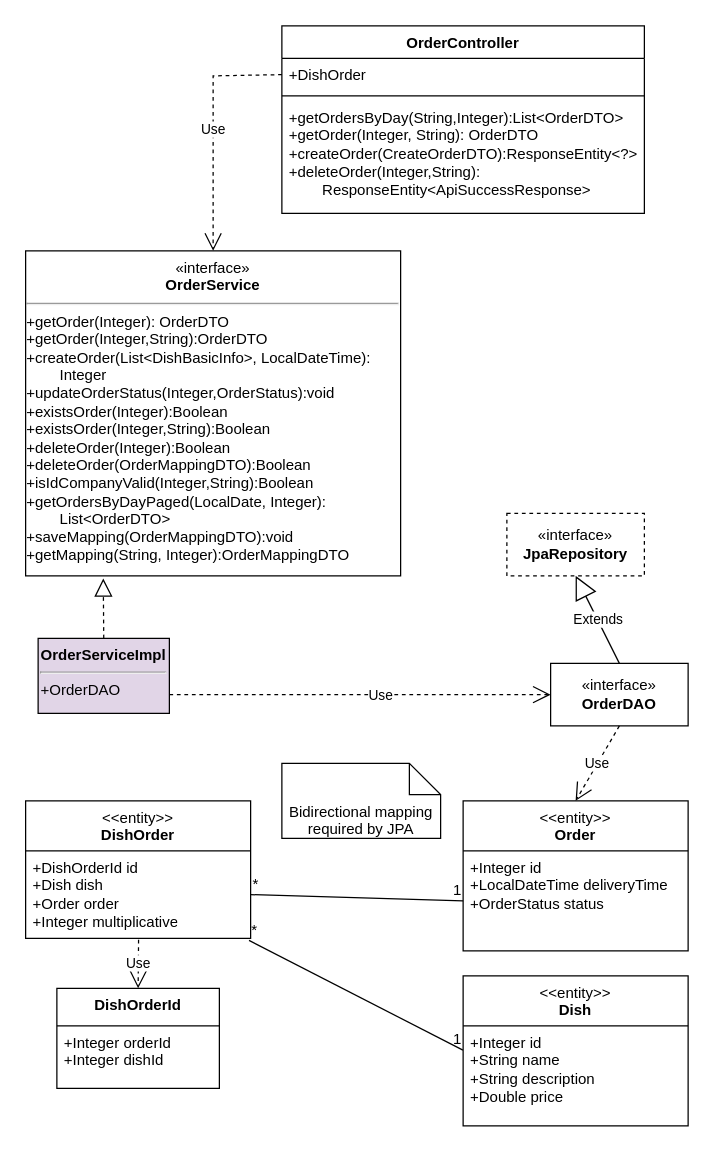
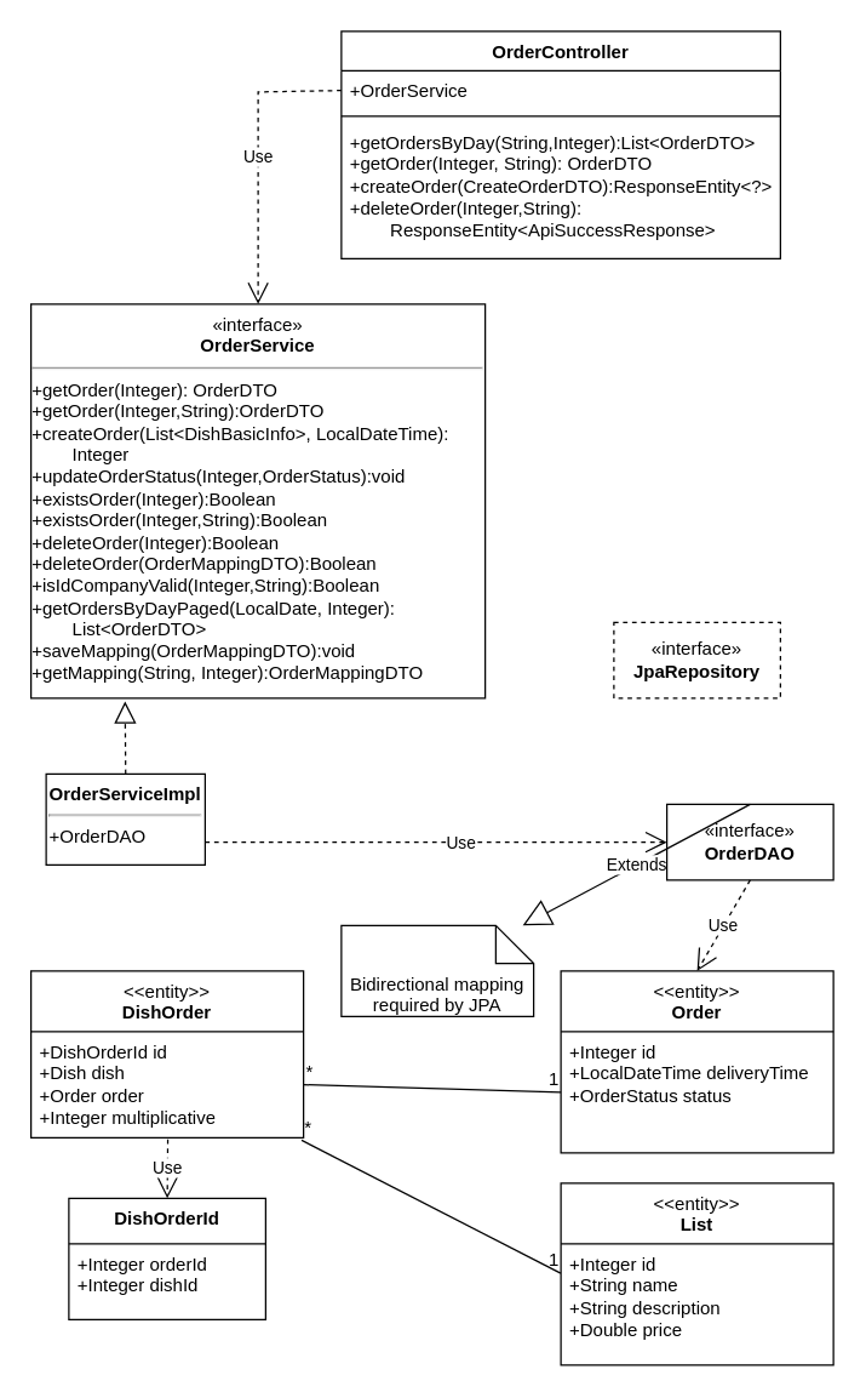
  <mxCell id="0" />
  <mxCell id="1" parent="0" />
  <mxCell id="2" value="OrderController" style="swimlane;fontStyle=1;align=center;verticalAlign=top;childLayout=stackLayout;horizontal=1;startSize=26;horizontalStack=0;resizeParent=1;resizeParentMax=0;resizeLast=0;collapsible=1;marginBottom=0;whiteSpace=wrap;html=1;" vertex="1" parent="1"><mxGeometry x="225" y="20" width="290" height="150" as="geometry" /></mxCell>
- <mxCell id="3" value="+DishOrder" style="text;strokeColor=none;fillColor=none;align=left;verticalAlign=top;spacingLeft=4;spacingRight=4;overflow=hidden;rotatable=0;points=[[0,0.5],[1,0.5]];portConstraint=eastwest;whiteSpace=wrap;html=1;" vertex="1" parent="2"><mxGeometry y="26" width="290" height="26" as="geometry" /></mxCell>
+ <mxCell id="3" value="+OrderService" style="text;strokeColor=none;fillColor=none;align=left;verticalAlign=top;spacingLeft=4;spacingRight=4;overflow=hidden;rotatable=0;points=[[0,0.5],[1,0.5]];portConstraint=eastwest;whiteSpace=wrap;html=1;" vertex="1" parent="2"><mxGeometry y="26" width="290" height="26" as="geometry" /></mxCell>
  <mxCell id="4" value="" style="line;strokeWidth=1;fillColor=none;align=left;verticalAlign=middle;spacingTop=-1;spacingLeft=3;spacingRight=3;rotatable=0;labelPosition=right;points=[];portConstraint=eastwest;strokeColor=inherit;" vertex="1" parent="2"><mxGeometry y="52" width="290" height="8" as="geometry" /></mxCell>
  <mxCell id="5" value="+getOrdersByDay(String,Integer):List&amp;lt;OrderDTO&amp;gt;&lt;div&gt;+getOrder(Integer, String): OrderDTO&lt;/div&gt;&lt;div&gt;+createOrder(CreateOrderDTO):ResponseEntity&amp;lt;?&amp;gt;&lt;/div&gt;&lt;div&gt;+deleteOrder(Integer,String):&lt;/div&gt;&lt;div&gt;&lt;span style=&quot;white-space: pre;&quot;&gt;&#09;&lt;/span&gt;ResponseEntity&amp;lt;ApiSuccessResponse&amp;gt;&lt;/div&gt;&lt;div&gt;&lt;br&gt;&lt;/div&gt;" style="text;strokeColor=none;fillColor=none;align=left;verticalAlign=top;spacingLeft=4;spacingRight=4;overflow=hidden;rotatable=0;points=[[0,0.5],[1,0.5]];portConstraint=eastwest;whiteSpace=wrap;html=1;" vertex="1" parent="2"><mxGeometry y="60" width="290" height="90" as="geometry" /></mxCell>
  <mxCell id="6" value="«interface»&lt;br&gt;&lt;b&gt;OrderService&lt;/b&gt;&lt;hr&gt;&lt;div style=&quot;text-align: left;&quot;&gt;+getOrder(Integer): OrderDTO&lt;/div&gt;&lt;div style=&quot;text-align: left;&quot;&gt;+getOrder(Integer,String):OrderDTO&lt;/div&gt;&lt;div style=&quot;text-align: left;&quot;&gt;+createOrder(List&amp;lt;DishBasicInfo&amp;gt;, LocalDateTime): &lt;span style=&quot;white-space: pre;&quot;&gt;&#09;&lt;/span&gt;Integer&lt;/div&gt;&lt;div style=&quot;text-align: left;&quot;&gt;+updateOrderStatus(Integer,OrderStatus):void&lt;/div&gt;&lt;div style=&quot;text-align: left;&quot;&gt;+existsOrder(Integer):Boolean&lt;/div&gt;&lt;div style=&quot;text-align: left;&quot;&gt;+existsOrder(Integer,String):Boolean&lt;/div&gt;&lt;div style=&quot;text-align: left;&quot;&gt;+deleteOrder(Integer):Boolean&lt;/div&gt;&lt;div style=&quot;text-align: left;&quot;&gt;+deleteOrder(OrderMappingDTO):Boolean&lt;/div&gt;&lt;div style=&quot;text-align: left;&quot;&gt;+isIdCompanyValid(Integer,String):Boolean&lt;/div&gt;&lt;div style=&quot;text-align: left;&quot;&gt;+getOrdersByDayPaged(LocalDate, Integer):&lt;/div&gt;&lt;div style=&quot;text-align: left;&quot;&gt;&lt;span style=&quot;white-space: pre;&quot;&gt;&#09;List&amp;lt;OrderDTO&amp;gt;&lt;/span&gt;&lt;/div&gt;&lt;div style=&quot;text-align: left;&quot;&gt;+saveMapping(OrderMappingDTO):void&lt;/div&gt;&lt;div style=&quot;text-align: left;&quot;&gt;+getMapping(String, Integer):OrderMappingDTO&lt;/div&gt;" style="html=1;whiteSpace=wrap;verticalAlign=top;" vertex="1" parent="1"><mxGeometry x="20" y="200" width="300" height="260" as="geometry" /></mxCell>
- <mxCell id="7" value="&lt;b&gt;OrderServiceImpl&lt;/b&gt;&lt;div&gt;&lt;hr&gt;&lt;div style=&quot;text-align: left;&quot;&gt;+OrderDAO&lt;/div&gt;&lt;div style=&quot;text-align: left;&quot;&gt;&lt;br&gt;&lt;/div&gt;&lt;/div&gt;" style="html=1;whiteSpace=wrap;verticalAlign=top;fillColor=#e1d5e7;" vertex="1" parent="1"><mxGeometry x="30" y="510" width="105" height="60" as="geometry" /></mxCell>
+ <mxCell id="7" value="&lt;b&gt;OrderServiceImpl&lt;/b&gt;&lt;div&gt;&lt;hr&gt;&lt;div style=&quot;text-align: left;&quot;&gt;+OrderDAO&lt;/div&gt;&lt;div style=&quot;text-align: left;&quot;&gt;&lt;br&gt;&lt;/div&gt;&lt;/div&gt;" style="html=1;whiteSpace=wrap;verticalAlign=top;" vertex="1" parent="1"><mxGeometry x="30" y="510" width="105" height="60" as="geometry" /></mxCell>
  <mxCell id="8" value="" style="endArrow=block;dashed=1;endFill=0;endSize=12;html=1;rounded=0;entryX=0.207;entryY=1.008;entryDx=0;entryDy=0;exitX=0.5;exitY=0;exitDx=0;exitDy=0;entryPerimeter=0;" edge="1" parent="1" source="7" target="6"><mxGeometry width="160" relative="1" as="geometry"><mxPoint x="170" y="570" as="sourcePoint" /><mxPoint x="330" y="570" as="targetPoint" /></mxGeometry></mxCell>
  <mxCell id="9" value="Use" style="endArrow=open;endSize=12;dashed=1;html=1;rounded=0;entryX=0.5;entryY=0;entryDx=0;entryDy=0;exitX=0;exitY=0.5;exitDx=0;exitDy=0;" edge="1" parent="1" source="3" target="6"><mxGeometry width="160" relative="1" as="geometry"><mxPoint x="220" y="60" as="sourcePoint" /><mxPoint x="380" y="60" as="targetPoint" /><Array as="points"><mxPoint x="170" y="60" /></Array></mxGeometry></mxCell>
  <mxCell id="10" value="«interface»&lt;br&gt;&lt;b&gt;JpaRepository&lt;/b&gt;" style="html=1;whiteSpace=wrap;dashed=1;" vertex="1" parent="1"><mxGeometry x="405" y="410" width="110" height="50" as="geometry" /></mxCell>
  <mxCell id="11" value="«interface»&lt;br&gt;&lt;b&gt;OrderDAO&lt;/b&gt;" style="html=1;whiteSpace=wrap;" vertex="1" parent="1"><mxGeometry x="440" y="530" width="110" height="50" as="geometry" /></mxCell>
  <mxCell id="12" value="Use" style="endArrow=open;endSize=12;dashed=1;html=1;rounded=0;exitX=1;exitY=0.75;exitDx=0;exitDy=0;entryX=0;entryY=0.5;entryDx=0;entryDy=0;" edge="1" parent="1" source="7" target="11"><mxGeometry x="0.106" width="160" relative="1" as="geometry"><mxPoint x="330" y="550" as="sourcePoint" /><mxPoint x="490" y="550" as="targetPoint" /><Array as="points"><mxPoint x="370" y="555" /></Array><mxPoint y="1" as="offset" /></mxGeometry></mxCell>
- <mxCell id="13" value="Extends" style="endArrow=block;endSize=16;endFill=0;html=1;rounded=0;exitX=0.5;exitY=0;exitDx=0;exitDy=0;entryX=0.5;entryY=1;entryDx=0;entryDy=0;" edge="1" parent="1" source="11" target="10"><mxGeometry width="160" relative="1" as="geometry"><mxPoint x="480" y="280" as="sourcePoint" /><mxPoint x="640" y="280" as="targetPoint" /></mxGeometry></mxCell>
+ <mxCell id="13" value="Extends" style="endArrow=block;endSize=16;endFill=0;html=1;rounded=0;exitX=0.5;exitY=0;exitDx=0;exitDy=0;" edge="1" parent="1" source="11" target="30"><mxGeometry width="160" relative="1" as="geometry"><mxPoint x="480" y="280" as="sourcePoint" /><mxPoint x="640" y="280" as="targetPoint" /></mxGeometry></mxCell>
  <mxCell id="14" value="&lt;span style=&quot;font-weight: 400;&quot;&gt;&amp;lt;&amp;lt;entity&amp;gt;&amp;gt;&lt;/span&gt;&lt;div&gt;Order&lt;/div&gt;" style="swimlane;fontStyle=1;align=center;verticalAlign=top;childLayout=stackLayout;horizontal=1;startSize=40;horizontalStack=0;resizeParent=1;resizeParentMax=0;resizeLast=0;collapsible=1;marginBottom=0;whiteSpace=wrap;html=1;" vertex="1" parent="1"><mxGeometry x="370" y="640" width="180" height="120" as="geometry"><mxRectangle x="590" y="600" width="100" height="40" as="alternateBounds" /></mxGeometry></mxCell>
  <mxCell id="15" value="+Integer id&lt;div&gt;+LocalDateTime deliveryTime&lt;/div&gt;&lt;div&gt;+OrderStatus status&lt;/div&gt;&lt;div&gt;&lt;div&gt;&lt;br&gt;&lt;/div&gt;&lt;/div&gt;" style="text;strokeColor=none;fillColor=none;align=left;verticalAlign=top;spacingLeft=4;spacingRight=4;overflow=hidden;rotatable=0;points=[[0,0.5],[1,0.5]];portConstraint=eastwest;whiteSpace=wrap;html=1;" vertex="1" parent="14"><mxGeometry y="40" width="180" height="80" as="geometry" /></mxCell>
  <mxCell id="16" value="&lt;span style=&quot;font-weight: 400;&quot;&gt;&amp;lt;&amp;lt;entity&amp;gt;&amp;gt;&lt;/span&gt;&lt;div&gt;DishOrder&lt;/div&gt;" style="swimlane;fontStyle=1;align=center;verticalAlign=top;childLayout=stackLayout;horizontal=1;startSize=40;horizontalStack=0;resizeParent=1;resizeParentMax=0;resizeLast=0;collapsible=1;marginBottom=0;whiteSpace=wrap;html=1;" vertex="1" parent="1"><mxGeometry x="20" y="640" width="180" height="110" as="geometry"><mxRectangle x="590" y="600" width="100" height="40" as="alternateBounds" /></mxGeometry></mxCell>
  <mxCell id="17" value="+DishOrderId id&lt;div&gt;+Dish dish&lt;/div&gt;&lt;div&gt;+Order order&lt;br&gt;&lt;div&gt;+Integer multiplicative&lt;/div&gt;&lt;/div&gt;" style="text;strokeColor=none;fillColor=none;align=left;verticalAlign=top;spacingLeft=4;spacingRight=4;overflow=hidden;rotatable=0;points=[[0,0.5],[1,0.5]];portConstraint=eastwest;whiteSpace=wrap;html=1;" vertex="1" parent="16"><mxGeometry y="40" width="180" height="70" as="geometry" /></mxCell>
  <mxCell id="18" value="Use" style="endArrow=open;endSize=12;dashed=1;html=1;rounded=0;entryX=0.5;entryY=0;entryDx=0;entryDy=0;exitX=0.5;exitY=1;exitDx=0;exitDy=0;" edge="1" parent="1" source="11" target="14"><mxGeometry width="160" relative="1" as="geometry"><mxPoint x="220" y="620" as="sourcePoint" /><mxPoint x="380" y="620" as="targetPoint" /></mxGeometry></mxCell>
  <mxCell id="19" value="DishOrderId" style="swimlane;fontStyle=1;align=center;verticalAlign=top;childLayout=stackLayout;horizontal=1;startSize=30;horizontalStack=0;resizeParent=1;resizeParentMax=0;resizeLast=0;collapsible=1;marginBottom=0;whiteSpace=wrap;html=1;" vertex="1" parent="1"><mxGeometry x="45" y="790" width="130" height="80" as="geometry"><mxRectangle x="590" y="600" width="100" height="40" as="alternateBounds" /></mxGeometry></mxCell>
  <mxCell id="20" value="+Integer orderId&lt;div&gt;+Integer dishId&lt;/div&gt;" style="text;strokeColor=none;fillColor=none;align=left;verticalAlign=top;spacingLeft=4;spacingRight=4;overflow=hidden;rotatable=0;points=[[0,0.5],[1,0.5]];portConstraint=eastwest;whiteSpace=wrap;html=1;" vertex="1" parent="19"><mxGeometry y="30" width="130" height="50" as="geometry" /></mxCell>
- <mxCell id="21" value="&lt;span style=&quot;font-weight: 400;&quot;&gt;&amp;lt;&amp;lt;entity&amp;gt;&amp;gt;&lt;/span&gt;&lt;div&gt;Dish&lt;/div&gt;" style="swimlane;fontStyle=1;align=center;verticalAlign=top;childLayout=stackLayout;horizontal=1;startSize=40;horizontalStack=0;resizeParent=1;resizeParentMax=0;resizeLast=0;collapsible=1;marginBottom=0;whiteSpace=wrap;html=1;" vertex="1" parent="1"><mxGeometry x="370" y="780" width="180" height="120" as="geometry"><mxRectangle x="590" y="600" width="100" height="40" as="alternateBounds" /></mxGeometry></mxCell>
+ <mxCell id="21" value="&lt;span style=&quot;font-weight: 400;&quot;&gt;&amp;lt;&amp;lt;entity&amp;gt;&amp;gt;&lt;/span&gt;&lt;div&gt;List&lt;/div&gt;" style="swimlane;fontStyle=1;align=center;verticalAlign=top;childLayout=stackLayout;horizontal=1;startSize=40;horizontalStack=0;resizeParent=1;resizeParentMax=0;resizeLast=0;collapsible=1;marginBottom=0;whiteSpace=wrap;html=1;" vertex="1" parent="1"><mxGeometry x="370" y="780" width="180" height="120" as="geometry"><mxRectangle x="590" y="600" width="100" height="40" as="alternateBounds" /></mxGeometry></mxCell>
  <mxCell id="22" value="&lt;div&gt;&lt;div&gt;+Integer id&lt;/div&gt;&lt;/div&gt;&lt;div&gt;+String name&lt;/div&gt;&lt;div&gt;+String description&lt;/div&gt;&lt;div&gt;+Double price&lt;/div&gt;" style="text;strokeColor=none;fillColor=none;align=left;verticalAlign=top;spacingLeft=4;spacingRight=4;overflow=hidden;rotatable=0;points=[[0,0.5],[1,0.5]];portConstraint=eastwest;whiteSpace=wrap;html=1;" vertex="1" parent="21"><mxGeometry y="40" width="180" height="80" as="geometry" /></mxCell>
  <mxCell id="23" value="" style="endArrow=none;html=1;rounded=0;entryX=0;entryY=0.5;entryDx=0;entryDy=0;exitX=1;exitY=0.5;exitDx=0;exitDy=0;" edge="1" parent="1" source="17" target="15"><mxGeometry relative="1" as="geometry"><mxPoint x="220" y="710" as="sourcePoint" /><mxPoint x="380" y="710" as="targetPoint" /></mxGeometry></mxCell>
  <mxCell id="24" value="*" style="resizable=0;html=1;whiteSpace=wrap;align=left;verticalAlign=bottom;" connectable="0" vertex="1" parent="23"><mxGeometry x="-1" relative="1" as="geometry" /></mxCell>
  <mxCell id="25" value="1" style="resizable=0;html=1;whiteSpace=wrap;align=right;verticalAlign=bottom;" connectable="0" vertex="1" parent="23"><mxGeometry x="1" relative="1" as="geometry" /></mxCell>
  <mxCell id="26" value="Use" style="endArrow=open;endSize=12;dashed=1;html=1;rounded=0;entryX=0.5;entryY=0;entryDx=0;entryDy=0;exitX=0.502;exitY=1.017;exitDx=0;exitDy=0;exitPerimeter=0;" edge="1" parent="1" source="17" target="19"><mxGeometry width="160" relative="1" as="geometry"><mxPoint x="160" y="780" as="sourcePoint" /><mxPoint x="370" y="700" as="targetPoint" /></mxGeometry></mxCell>
  <mxCell id="27" value="" style="endArrow=none;html=1;rounded=0;entryX=-0.001;entryY=0.243;entryDx=0;entryDy=0;entryPerimeter=0;exitX=0.993;exitY=1.023;exitDx=0;exitDy=0;exitPerimeter=0;" edge="1" parent="1" source="17" target="22"><mxGeometry relative="1" as="geometry"><mxPoint x="230" y="740" as="sourcePoint" /><mxPoint x="390" y="740" as="targetPoint" /></mxGeometry></mxCell>
  <mxCell id="28" value="*" style="resizable=0;html=1;whiteSpace=wrap;align=left;verticalAlign=bottom;" connectable="0" vertex="1" parent="27"><mxGeometry x="-1" relative="1" as="geometry" /></mxCell>
  <mxCell id="29" value="1" style="resizable=0;html=1;whiteSpace=wrap;align=right;verticalAlign=bottom;" connectable="0" vertex="1" parent="27"><mxGeometry x="1" relative="1" as="geometry" /></mxCell>
  <mxCell id="30" value="Bidirectional mapping required by JPA" style="shape=note2;boundedLbl=1;whiteSpace=wrap;html=1;size=25;verticalAlign=top;align=center;" vertex="1" parent="1"><mxGeometry x="225" y="610" width="127" height="60" as="geometry" /></mxCell>
